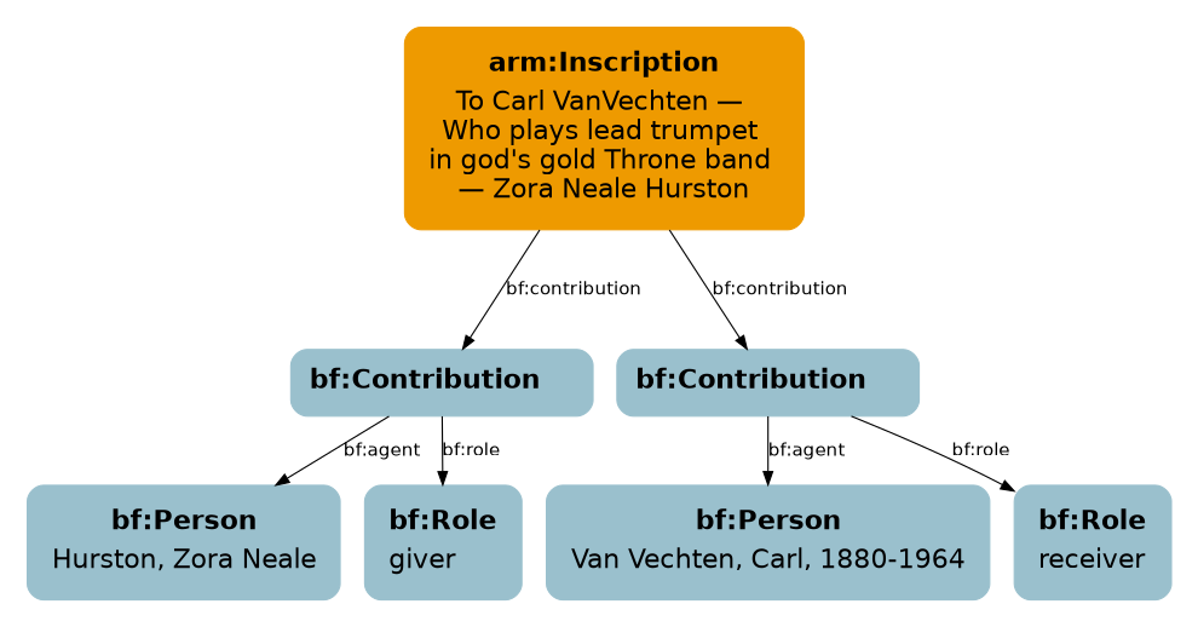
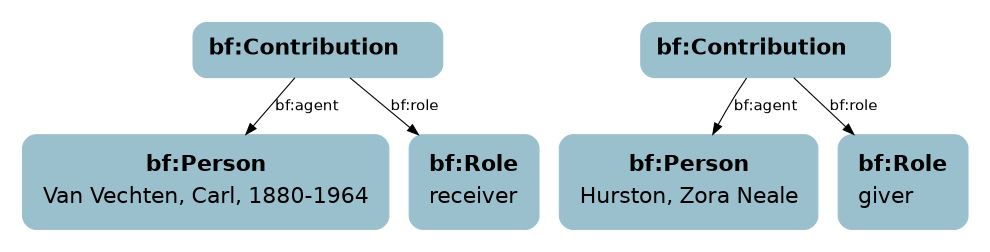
  digraph {
    fontname="DejaVu Sans"
    node [color=lightblue3 fontname="DejaVu Sans" fontsize=20 margin="0.2,0.2" shape=Mrecord style=filled]
    edge [fontname="DejaVu Sans"]
-   n1 [color=orange2 label=<     <table border="0">       <tr>         <td><b>arm:Inscription</b></td>       </tr>       <tr>         <td align="left">To Carl VanVechten — <br/>Who plays lead trumpet <br/>in god's gold Throne band <br/>— Zora Neale Hurston</td>       </tr>      </table>     >]
    n2 [label=<     <b>bf:Contribution</b>     >]
    n3 [label=<     <b>bf:Contribution</b>     >]
    n4 [label=<     <table border="0">     <tr>       <td><b>bf:Person</b></td>     </tr>       <tr>         <td>Hurston, Zora Neale</td>       </tr>     </table>     >]
    n5 [label=<     <table border="0">       <tr>         <td><b>bf:Role</b></td>       </tr>       <tr>         <td align="left">giver</td>       </tr>     </table>   >]
    n6 [label=<     <table border="0">     <tr>       <td><b>bf:Person</b></td>     </tr>       <tr>         <td>Van Vechten, Carl, 1880-1964</td>       </tr>    </table>   >]
    n7 [label=<     <table border="0">       <tr>         <td><b>bf:Role</b></td>       </tr>       <tr>         <td align="left">receiver</td>       </tr>     </table>   >]
    subgraph cluster_1 {
      color=none
-     n1
      n2
      n3
      n4
      n5
      n6
      n7
    }
-   n1 -> n2 [label="bf:contribution " minlen=2]
-   n1 -> n3 [label="bf:contribution " minlen=2]
    n2 -> n4 [label="bf:agent "]
    n2 -> n5 [label="bf:role "]
    n3 -> n6 [label="bf:agent "]
    n3 -> n7 [label="bf:role "]
  }
